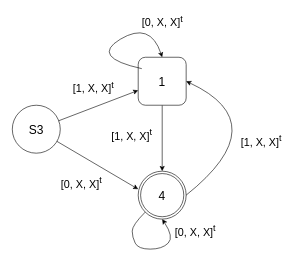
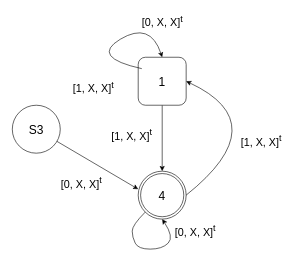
  <mxCell id="0" />
  <mxCell id="1" parent="0" />
  <mxCell id="2" value="&lt;span style=&quot;font-size: 20px&quot;&gt;4&lt;/span&gt;" style="ellipse;shape=doubleEllipse;whiteSpace=wrap;html=1;aspect=fixed;" parent="1" vertex="1"><mxGeometry x="230" y="285" width="80" height="80" as="geometry" /></mxCell>
  <mxCell id="3" value="&lt;font style=&quot;font-size: 20px&quot;&gt;S3&lt;/font&gt;" style="ellipse;whiteSpace=wrap;html=1;aspect=fixed;" parent="1" vertex="1"><mxGeometry x="20" y="175" width="80" height="80" as="geometry" /></mxCell>
  <mxCell id="4" value="" style="edgeStyle=orthogonalEdgeStyle;rounded=0;orthogonalLoop=1;jettySize=auto;html=1;" parent="1" source="5" target="2" edge="1"><mxGeometry relative="1" as="geometry" /></mxCell>
  <mxCell id="5" value="&lt;span style=&quot;font-size: 20px&quot;&gt;1&lt;/span&gt;" style="whiteSpace=wrap;html=1;aspect=fixed;rounded=1;" parent="1" vertex="1"><mxGeometry x="230" y="95" width="80" height="80" as="geometry" /></mxCell>
- <mxCell id="6" value="" style="endArrow=classic;html=1;" parent="1" source="3" target="5" edge="1"><mxGeometry width="50" height="50" relative="1" as="geometry"><mxPoint x="140" y="225" as="sourcePoint" /><mxPoint x="190" y="175" as="targetPoint" /></mxGeometry></mxCell>
  <mxCell id="7" value="&lt;font style=&quot;font-size: 18px&quot;&gt;[1, X, X]&lt;sup&gt;t&lt;/sup&gt;&lt;/font&gt;" style="text;html=1;align=center;verticalAlign=middle;resizable=0;points=[];autosize=1;strokeColor=none;" parent="1" vertex="1"><mxGeometry x="115" y="130" width="80" height="30" as="geometry" /></mxCell>
  <mxCell id="8" value="" style="endArrow=classic;html=1;" parent="1" source="3" edge="1"><mxGeometry width="50" height="50" relative="1" as="geometry"><mxPoint x="60" y="355" as="sourcePoint" /><mxPoint x="230" y="315" as="targetPoint" /></mxGeometry></mxCell>
  <mxCell id="9" value="" style="curved=1;endArrow=classic;html=1;exitX=1;exitY=0.5;exitDx=0;exitDy=0;entryX=1;entryY=0.5;entryDx=0;entryDy=0;" parent="1" source="2" target="5" edge="1"><mxGeometry width="50" height="50" relative="1" as="geometry"><mxPoint x="380" y="285" as="sourcePoint" /><mxPoint x="340" y="145" as="targetPoint" /><Array as="points"><mxPoint x="460" y="205" /></Array></mxGeometry></mxCell>
  <mxCell id="10" value="&lt;font style=&quot;font-size: 18px&quot;&gt;[1, X, X]&lt;sup&gt;t&lt;/sup&gt;&lt;/font&gt;" style="text;html=1;align=center;verticalAlign=middle;resizable=0;points=[];autosize=1;strokeColor=none;" parent="1" vertex="1"><mxGeometry x="179" y="210" width="80" height="30" as="geometry" /></mxCell>
  <mxCell id="11" value="&lt;font style=&quot;font-size: 18px&quot;&gt;[1, X, X]&lt;sup&gt;t&lt;/sup&gt;&lt;/font&gt;" style="text;html=1;align=center;verticalAlign=middle;resizable=0;points=[];autosize=1;strokeColor=none;" parent="1" vertex="1"><mxGeometry x="395" y="220" width="80" height="30" as="geometry" /></mxCell>
  <mxCell id="12" value="&lt;font style=&quot;font-size: 18px&quot;&gt;[0, X, X]&lt;sup&gt;t&lt;/sup&gt;&lt;/font&gt;" style="text;html=1;align=center;verticalAlign=middle;resizable=0;points=[];autosize=1;strokeColor=none;" parent="1" vertex="1"><mxGeometry x="95" y="290" width="80" height="30" as="geometry" /></mxCell>
  <mxCell id="13" value="" style="curved=1;endArrow=classic;html=1;exitX=0;exitY=1;exitDx=0;exitDy=0;entryX=0.5;entryY=1;entryDx=0;entryDy=0;" parent="1" source="2" target="2" edge="1"><mxGeometry width="50" height="50" relative="1" as="geometry"><mxPoint x="310" y="535" as="sourcePoint" /><mxPoint x="310" y="345" as="targetPoint" /><Array as="points"><mxPoint x="220" y="375" /><mxPoint x="220" y="395" /><mxPoint x="230" y="415" /><mxPoint x="270" y="415" /><mxPoint x="290" y="395" /></Array></mxGeometry></mxCell>
  <mxCell id="14" value="" style="curved=1;endArrow=classic;html=1;exitX=0.075;exitY=0.238;exitDx=0;exitDy=0;exitPerimeter=0;entryX=0.5;entryY=0;entryDx=0;entryDy=0;" parent="1" source="5" target="5" edge="1"><mxGeometry width="50" height="50" relative="1" as="geometry"><mxPoint x="100" y="95" as="sourcePoint" /><mxPoint x="150" y="45" as="targetPoint" /><Array as="points"><mxPoint x="150" y="95" /><mxPoint x="250" y="35" /></Array></mxGeometry></mxCell>
  <mxCell id="15" value="&lt;font style=&quot;font-size: 18px&quot;&gt;[0, X, X]&lt;sup&gt;t&lt;/sup&gt;&lt;/font&gt;" style="text;html=1;align=center;verticalAlign=middle;resizable=0;points=[];autosize=1;strokeColor=none;" parent="1" vertex="1"><mxGeometry x="285" y="370" width="80" height="30" as="geometry" /></mxCell>
  <mxCell id="16" value="&lt;font style=&quot;font-size: 18px&quot;&gt;[0, X, X]&lt;sup&gt;t&lt;/sup&gt;&lt;/font&gt;" style="text;html=1;align=center;verticalAlign=middle;resizable=0;points=[];autosize=1;strokeColor=none;" parent="1" vertex="1"><mxGeometry x="230" y="20" width="80" height="30" as="geometry" /></mxCell>
